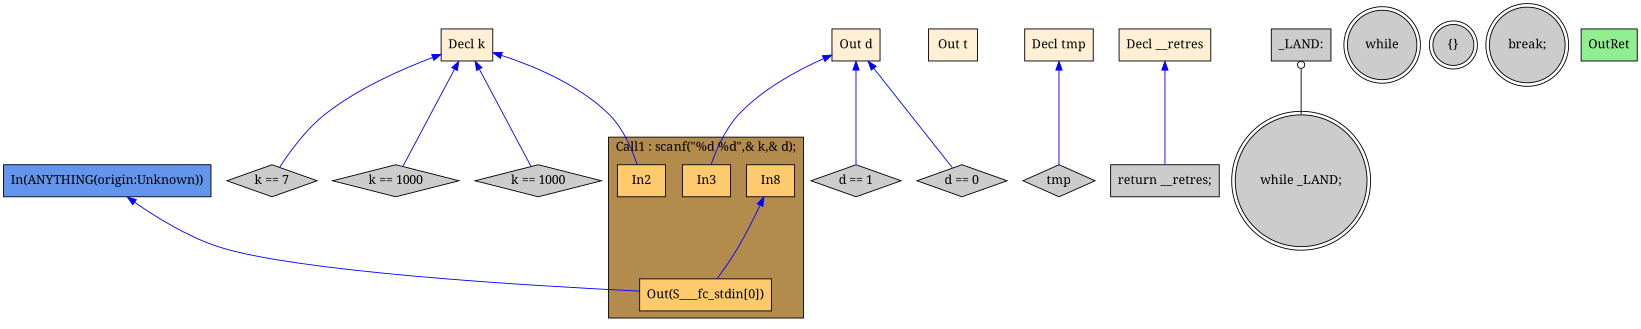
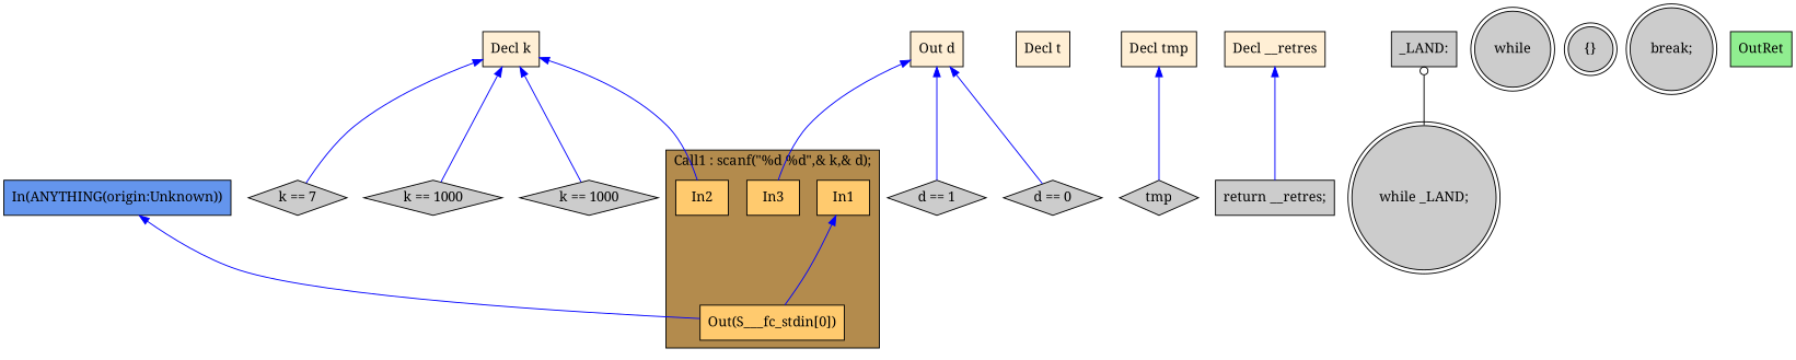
  digraph {
    fontname="Noto Serif"
    rankdir=TB
    node [fillcolor="#CCCCCC" fontname="Noto Serif" shape=box style=filled]
    edge [color="#0000FF" dir=back fontname="Noto Serif"]
-   n1 [fillcolor="#FFCA6E" label=In8]
+   n1 [fillcolor="#FFCA6E" label=In1]
    n2 [fillcolor="#FFCA6E" label=In2]
    n3 [fillcolor="#FFCA6E" label=In3]
    n4 [fillcolor="#FFCA6E" label="Out(S___fc_stdin[0])"]
    n5 [fillcolor="#FFEFD5" label="Decl k"]
    n6 [label="k == 7" shape=diamond]
    n7 [label="k == 1000" shape=diamond]
    n8 [label="k == 1000" shape=diamond]
    n9 [fillcolor="#FFEFD5" label="Out d"]
    n10 [label="d == 1" shape=diamond]
    n11 [label="d == 0" shape=diamond]
-   n12 [fillcolor="#FFEFD5" label="Out t"]
+   n12 [fillcolor="#FFEFD5" label="Decl t"]
    n13 [fillcolor="#FFEFD5" label="Decl tmp"]
    n14 [label=tmp shape=diamond]
    n15 [fillcolor="#FFEFD5" label="Decl __retres"]
    n16 [label="return __retres;"]
    n17 [label="while _LAND;" shape=doublecircle]
    n18 [label="_LAND:"]
    n19 [label=while shape=doublecircle]
    n20 [label="{}" shape=doublecircle]
    n21 [label="break;" shape=doublecircle]
    n22 [fillcolor="#90EE90" label=OutRet]
    n23 [fillcolor="#6495ED" label="In(ANYTHING(origin:Unknown))"]
    subgraph cluster_1 {
      fillcolor="#B38B4D"
      label="Call1 : scanf(\"%d %d\",& k,& d);"
      style=filled
      n1
      n2
      n3
      n4
    }
    n1 -> n4
    n5 -> n2
    n5 -> n6
    n5 -> n7
    n5 -> n8
    n9 -> n3
    n9 -> n10
    n9 -> n11
    n13 -> n14
    n15 -> n16
    n18 -> n17 [arrowtail=odot color="#000000"]
    n23 -> n4
  }
